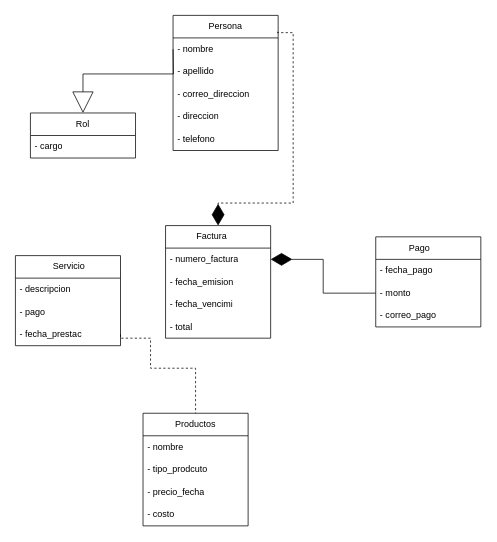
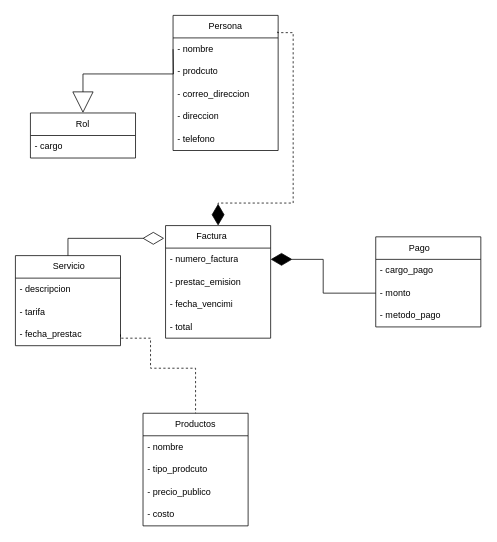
  <mxCell id="0" />
  <mxCell id="1" parent="0" />
  <mxCell id="2" value="Persona" style="swimlane;fontStyle=0;childLayout=stackLayout;horizontal=1;startSize=30;horizontalStack=0;resizeParent=1;resizeParentMax=0;resizeLast=0;collapsible=1;marginBottom=0;whiteSpace=wrap;html=1;" parent="1" vertex="1"><mxGeometry x="230" y="20" width="140" height="180" as="geometry" /></mxCell>
  <mxCell id="3" value="- nombre&amp;nbsp;" style="text;strokeColor=none;fillColor=none;align=left;verticalAlign=middle;spacingLeft=4;spacingRight=4;overflow=hidden;points=[[0,0.5],[1,0.5]];portConstraint=eastwest;rotatable=0;whiteSpace=wrap;html=1;" parent="2" vertex="1"><mxGeometry y="30" width="140" height="30" as="geometry" /></mxCell>
- <mxCell id="4" value="- apellido" style="text;strokeColor=none;fillColor=none;align=left;verticalAlign=middle;spacingLeft=4;spacingRight=4;overflow=hidden;points=[[0,0.5],[1,0.5]];portConstraint=eastwest;rotatable=0;whiteSpace=wrap;html=1;" parent="2" vertex="1"><mxGeometry y="60" width="140" height="30" as="geometry" /></mxCell>
+ <mxCell id="4" value="- prodcuto" style="text;strokeColor=none;fillColor=none;align=left;verticalAlign=middle;spacingLeft=4;spacingRight=4;overflow=hidden;points=[[0,0.5],[1,0.5]];portConstraint=eastwest;rotatable=0;whiteSpace=wrap;html=1;" parent="2" vertex="1"><mxGeometry y="60" width="140" height="30" as="geometry" /></mxCell>
  <mxCell id="5" value="- correo_direccion" style="text;strokeColor=none;fillColor=none;align=left;verticalAlign=middle;spacingLeft=4;spacingRight=4;overflow=hidden;points=[[0,0.5],[1,0.5]];portConstraint=eastwest;rotatable=0;whiteSpace=wrap;html=1;" parent="2" vertex="1"><mxGeometry y="90" width="140" height="30" as="geometry" /></mxCell>
  <mxCell id="6" value="- direccion" style="text;strokeColor=none;fillColor=none;align=left;verticalAlign=middle;spacingLeft=4;spacingRight=4;overflow=hidden;points=[[0,0.5],[1,0.5]];portConstraint=eastwest;rotatable=0;whiteSpace=wrap;html=1;" parent="2" vertex="1"><mxGeometry y="120" width="140" height="30" as="geometry" /></mxCell>
  <mxCell id="7" value="- telefono" style="text;strokeColor=none;fillColor=none;align=left;verticalAlign=middle;spacingLeft=4;spacingRight=4;overflow=hidden;points=[[0,0.5],[1,0.5]];portConstraint=eastwest;rotatable=0;whiteSpace=wrap;html=1;" parent="2" vertex="1"><mxGeometry y="150" width="140" height="30" as="geometry" /></mxCell>
  <mxCell id="8" style="edgeStyle=orthogonalEdgeStyle;rounded=0;orthogonalLoop=1;jettySize=auto;html=1;exitX=0.5;exitY=0;exitDx=0;exitDy=0;entryX=0;entryY=0.5;entryDx=0;entryDy=0;endArrow=none;endFill=0;startArrow=block;startFill=0;startSize=26;" parent="1" source="9" edge="1"><mxGeometry relative="1" as="geometry"><mxPoint x="230" y="65" as="targetPoint" /></mxGeometry></mxCell>
  <mxCell id="9" value="Rol" style="swimlane;fontStyle=0;childLayout=stackLayout;horizontal=1;startSize=30;horizontalStack=0;resizeParent=1;resizeParentMax=0;resizeLast=0;collapsible=1;marginBottom=0;whiteSpace=wrap;html=1;" parent="1" vertex="1"><mxGeometry x="40" y="150" width="140" height="60" as="geometry" /></mxCell>
  <mxCell id="10" value="- cargo" style="text;strokeColor=none;fillColor=none;align=left;verticalAlign=middle;spacingLeft=4;spacingRight=4;overflow=hidden;points=[[0,0.5],[1,0.5]];portConstraint=eastwest;rotatable=0;whiteSpace=wrap;html=1;" parent="9" vertex="1"><mxGeometry y="30" width="140" height="30" as="geometry" /></mxCell>
  <mxCell id="11" value="Factura&amp;nbsp; &amp;nbsp; &amp;nbsp;" style="swimlane;fontStyle=0;childLayout=stackLayout;horizontal=1;startSize=30;horizontalStack=0;resizeParent=1;resizeParentMax=0;resizeLast=0;collapsible=1;marginBottom=0;whiteSpace=wrap;html=1;" parent="1" vertex="1"><mxGeometry x="220" y="300" width="140" height="150" as="geometry" /></mxCell>
  <mxCell id="12" value="- numero_factura" style="text;strokeColor=none;fillColor=none;align=left;verticalAlign=middle;spacingLeft=4;spacingRight=4;overflow=hidden;points=[[0,0.5],[1,0.5]];portConstraint=eastwest;rotatable=0;whiteSpace=wrap;html=1;" parent="11" vertex="1"><mxGeometry y="30" width="140" height="30" as="geometry" /></mxCell>
- <mxCell id="13" value="- fecha_emision" style="text;strokeColor=none;fillColor=none;align=left;verticalAlign=middle;spacingLeft=4;spacingRight=4;overflow=hidden;points=[[0,0.5],[1,0.5]];portConstraint=eastwest;rotatable=0;whiteSpace=wrap;html=1;" parent="11" vertex="1"><mxGeometry y="60" width="140" height="30" as="geometry" /></mxCell>
+ <mxCell id="13" value="- prestac_emision" style="text;strokeColor=none;fillColor=none;align=left;verticalAlign=middle;spacingLeft=4;spacingRight=4;overflow=hidden;points=[[0,0.5],[1,0.5]];portConstraint=eastwest;rotatable=0;whiteSpace=wrap;html=1;" parent="11" vertex="1"><mxGeometry y="60" width="140" height="30" as="geometry" /></mxCell>
  <mxCell id="14" value="- fecha_vencimi" style="text;strokeColor=none;fillColor=none;align=left;verticalAlign=middle;spacingLeft=4;spacingRight=4;overflow=hidden;points=[[0,0.5],[1,0.5]];portConstraint=eastwest;rotatable=0;whiteSpace=wrap;html=1;" parent="11" vertex="1"><mxGeometry y="90" width="140" height="30" as="geometry" /></mxCell>
  <mxCell id="15" value="- total&amp;nbsp;" style="text;strokeColor=none;fillColor=none;align=left;verticalAlign=middle;spacingLeft=4;spacingRight=4;overflow=hidden;points=[[0,0.5],[1,0.5]];portConstraint=eastwest;rotatable=0;whiteSpace=wrap;html=1;" parent="11" vertex="1"><mxGeometry y="120" width="140" height="30" as="geometry" /></mxCell>
  <mxCell id="16" value="&amp;nbsp;Servicio" style="swimlane;fontStyle=0;childLayout=stackLayout;horizontal=1;startSize=30;horizontalStack=0;resizeParent=1;resizeParentMax=0;resizeLast=0;collapsible=1;marginBottom=0;whiteSpace=wrap;html=1;" parent="1" vertex="1"><mxGeometry x="20" y="340" width="140" height="120" as="geometry" /></mxCell>
  <mxCell id="17" value="- descripcion" style="text;strokeColor=none;fillColor=none;align=left;verticalAlign=middle;spacingLeft=4;spacingRight=4;overflow=hidden;points=[[0,0.5],[1,0.5]];portConstraint=eastwest;rotatable=0;whiteSpace=wrap;html=1;" parent="16" vertex="1"><mxGeometry y="30" width="140" height="30" as="geometry" /></mxCell>
- <mxCell id="18" value="- pago" style="text;strokeColor=none;fillColor=none;align=left;verticalAlign=middle;spacingLeft=4;spacingRight=4;overflow=hidden;points=[[0,0.5],[1,0.5]];portConstraint=eastwest;rotatable=0;whiteSpace=wrap;html=1;" parent="16" vertex="1"><mxGeometry y="60" width="140" height="30" as="geometry" /></mxCell>
+ <mxCell id="18" value="- tarifa" style="text;strokeColor=none;fillColor=none;align=left;verticalAlign=middle;spacingLeft=4;spacingRight=4;overflow=hidden;points=[[0,0.5],[1,0.5]];portConstraint=eastwest;rotatable=0;whiteSpace=wrap;html=1;" parent="16" vertex="1"><mxGeometry y="60" width="140" height="30" as="geometry" /></mxCell>
  <mxCell id="19" value="- fecha_prestac" style="text;strokeColor=none;fillColor=none;align=left;verticalAlign=middle;spacingLeft=4;spacingRight=4;overflow=hidden;points=[[0,0.5],[1,0.5]];portConstraint=eastwest;rotatable=0;whiteSpace=wrap;html=1;" parent="16" vertex="1"><mxGeometry y="90" width="140" height="30" as="geometry" /></mxCell>
  <mxCell id="20" style="edgeStyle=orthogonalEdgeStyle;rounded=0;orthogonalLoop=1;jettySize=auto;html=1;entryX=1;entryY=0.5;entryDx=0;entryDy=0;endArrow=diamondThin;endFill=1;endSize=26;" parent="1" source="21" edge="1"><mxGeometry relative="1" as="geometry"><Array as="points"><mxPoint x="430" y="390" /><mxPoint x="430" y="345" /></Array><mxPoint x="360" y="345" as="targetPoint" /></mxGeometry></mxCell>
  <mxCell id="21" value="Pago&amp;nbsp; &amp;nbsp; &amp;nbsp; &amp;nbsp;" style="swimlane;fontStyle=0;childLayout=stackLayout;horizontal=1;startSize=30;horizontalStack=0;resizeParent=1;resizeParentMax=0;resizeLast=0;collapsible=1;marginBottom=0;whiteSpace=wrap;html=1;" parent="1" vertex="1"><mxGeometry x="500" y="315" width="140" height="120" as="geometry" /></mxCell>
- <mxCell id="22" value="- fecha_pago&amp;nbsp;" style="text;strokeColor=none;fillColor=none;align=left;verticalAlign=middle;spacingLeft=4;spacingRight=4;overflow=hidden;points=[[0,0.5],[1,0.5]];portConstraint=eastwest;rotatable=0;whiteSpace=wrap;html=1;" parent="21" vertex="1"><mxGeometry y="30" width="140" height="30" as="geometry" /></mxCell>
+ <mxCell id="22" value="- cargo_pago&amp;nbsp;" style="text;strokeColor=none;fillColor=none;align=left;verticalAlign=middle;spacingLeft=4;spacingRight=4;overflow=hidden;points=[[0,0.5],[1,0.5]];portConstraint=eastwest;rotatable=0;whiteSpace=wrap;html=1;" parent="21" vertex="1"><mxGeometry y="30" width="140" height="30" as="geometry" /></mxCell>
  <mxCell id="23" value="- monto&amp;nbsp;" style="text;strokeColor=none;fillColor=none;align=left;verticalAlign=middle;spacingLeft=4;spacingRight=4;overflow=hidden;points=[[0,0.5],[1,0.5]];portConstraint=eastwest;rotatable=0;whiteSpace=wrap;html=1;" parent="21" vertex="1"><mxGeometry y="60" width="140" height="30" as="geometry" /></mxCell>
- <mxCell id="24" value="- correo_pago" style="text;strokeColor=none;fillColor=none;align=left;verticalAlign=middle;spacingLeft=4;spacingRight=4;overflow=hidden;points=[[0,0.5],[1,0.5]];portConstraint=eastwest;rotatable=0;whiteSpace=wrap;html=1;" parent="21" vertex="1"><mxGeometry y="90" width="140" height="30" as="geometry" /></mxCell>
+ <mxCell id="24" value="- metodo_pago" style="text;strokeColor=none;fillColor=none;align=left;verticalAlign=middle;spacingLeft=4;spacingRight=4;overflow=hidden;points=[[0,0.5],[1,0.5]];portConstraint=eastwest;rotatable=0;whiteSpace=wrap;html=1;" parent="21" vertex="1"><mxGeometry y="90" width="140" height="30" as="geometry" /></mxCell>
  <mxCell id="25" style="edgeStyle=orthogonalEdgeStyle;rounded=0;orthogonalLoop=1;jettySize=auto;html=1;exitX=0.5;exitY=0;exitDx=0;exitDy=0;entryX=0.994;entryY=0.107;entryDx=0;entryDy=0;entryPerimeter=0;endArrow=none;endFill=0;strokeWidth=1;endSize=26;startArrow=diamondThin;startFill=1;targetPerimeterSpacing=0;startSize=26;dashed=1;" parent="1" source="11" target="2" edge="1"><mxGeometry relative="1" as="geometry"><Array as="points"><mxPoint x="290" y="270" /><mxPoint x="390" y="270" /><mxPoint x="390" y="43" /></Array></mxGeometry></mxCell>
+ <mxCell id="26" style="edgeStyle=orthogonalEdgeStyle;rounded=0;orthogonalLoop=1;jettySize=auto;html=1;exitX=0.5;exitY=0;exitDx=0;exitDy=0;entryX=-0.013;entryY=0.113;entryDx=0;entryDy=0;entryPerimeter=0;endArrow=diamondThin;endFill=0;endSize=26;" parent="1" source="16" target="11" edge="1"><mxGeometry relative="1" as="geometry" /></mxCell>
  <mxCell id="27" value="Productos" style="swimlane;fontStyle=0;childLayout=stackLayout;horizontal=1;startSize=30;horizontalStack=0;resizeParent=1;resizeParentMax=0;resizeLast=0;collapsible=1;marginBottom=0;whiteSpace=wrap;html=1;" parent="1" vertex="1"><mxGeometry x="190" y="550" width="140" height="150" as="geometry" /></mxCell>
  <mxCell id="28" value="- nombre" style="text;strokeColor=none;fillColor=none;align=left;verticalAlign=middle;spacingLeft=4;spacingRight=4;overflow=hidden;points=[[0,0.5],[1,0.5]];portConstraint=eastwest;rotatable=0;whiteSpace=wrap;html=1;" parent="27" vertex="1"><mxGeometry y="30" width="140" height="30" as="geometry" /></mxCell>
  <mxCell id="29" value="- tipo_prodcuto" style="text;strokeColor=none;fillColor=none;align=left;verticalAlign=middle;spacingLeft=4;spacingRight=4;overflow=hidden;points=[[0,0.5],[1,0.5]];portConstraint=eastwest;rotatable=0;whiteSpace=wrap;html=1;" parent="27" vertex="1"><mxGeometry y="60" width="140" height="30" as="geometry" /></mxCell>
- <mxCell id="30" value="- precio_fecha" style="text;strokeColor=none;fillColor=none;align=left;verticalAlign=middle;spacingLeft=4;spacingRight=4;overflow=hidden;points=[[0,0.5],[1,0.5]];portConstraint=eastwest;rotatable=0;whiteSpace=wrap;html=1;" parent="27" vertex="1"><mxGeometry y="90" width="140" height="30" as="geometry" /></mxCell>
+ <mxCell id="30" value="- precio_publico" style="text;strokeColor=none;fillColor=none;align=left;verticalAlign=middle;spacingLeft=4;spacingRight=4;overflow=hidden;points=[[0,0.5],[1,0.5]];portConstraint=eastwest;rotatable=0;whiteSpace=wrap;html=1;" parent="27" vertex="1"><mxGeometry y="90" width="140" height="30" as="geometry" /></mxCell>
  <mxCell id="31" value="- costo" style="text;strokeColor=none;fillColor=none;align=left;verticalAlign=middle;spacingLeft=4;spacingRight=4;overflow=hidden;points=[[0,0.5],[1,0.5]];portConstraint=eastwest;rotatable=0;whiteSpace=wrap;html=1;" vertex="1" parent="27"><mxGeometry y="120" width="140" height="30" as="geometry" /></mxCell>
  <mxCell id="32" style="edgeStyle=orthogonalEdgeStyle;rounded=0;orthogonalLoop=1;jettySize=auto;html=1;exitX=1;exitY=0.5;exitDx=0;exitDy=0;entryX=0.5;entryY=0;entryDx=0;entryDy=0;endArrow=none;endFill=0;dashed=1;" edge="1" parent="1" source="19" target="27"><mxGeometry relative="1" as="geometry"><mxPoint x="270" y="560" as="targetPoint" /><Array as="points"><mxPoint x="160" y="450" /><mxPoint x="200" y="450" /><mxPoint x="200" y="490" /><mxPoint x="260" y="490" /></Array></mxGeometry></mxCell>
